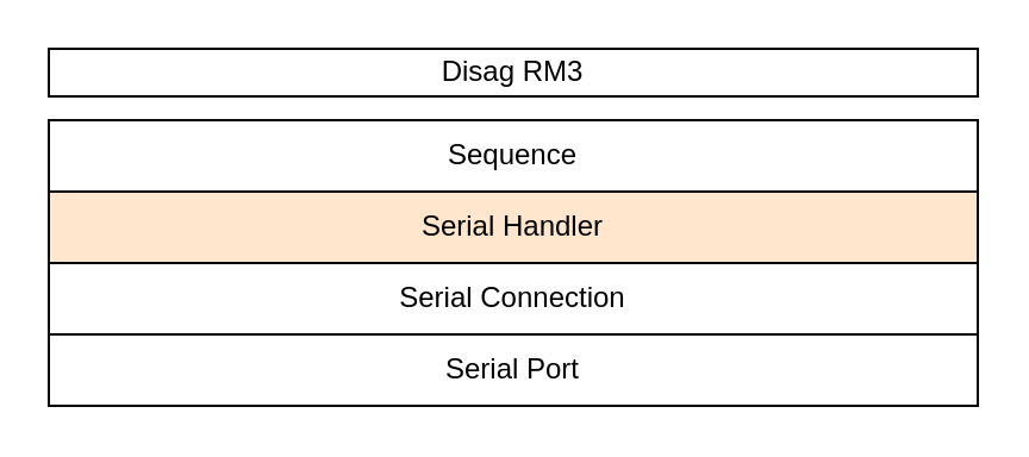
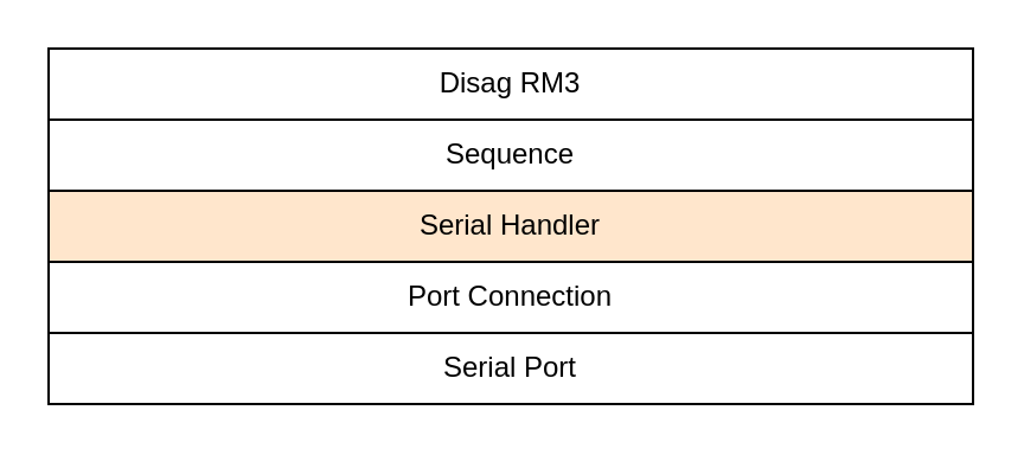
  <mxCell id="0" />
  <mxCell id="1" parent="0" />
  <mxCell id="2" value="Serial Handler" style="rounded=0;whiteSpace=wrap;html=1;fillColor=#ffe6cc;" vertex="1" parent="1"><mxGeometry x="20" y="80" width="390" height="30" as="geometry" /></mxCell>
- <mxCell id="3" value="Serial Connection" style="rounded=0;whiteSpace=wrap;html=1;" vertex="1" parent="1"><mxGeometry x="20" y="110" width="390" height="30" as="geometry" /></mxCell>
+ <mxCell id="3" value="Port Connection" style="rounded=0;whiteSpace=wrap;html=1;" vertex="1" parent="1"><mxGeometry x="20" y="110" width="390" height="30" as="geometry" /></mxCell>
  <mxCell id="4" value="Serial Port" style="rounded=0;whiteSpace=wrap;html=1;" vertex="1" parent="1"><mxGeometry x="20" y="140" width="390" height="30" as="geometry" /></mxCell>
  <mxCell id="5" value="Sequence" style="rounded=0;whiteSpace=wrap;html=1;" vertex="1" parent="1"><mxGeometry x="20" y="50" width="390" height="30" as="geometry" /></mxCell>
- <mxCell id="6" value="Disag RM3" style="rounded=0;whiteSpace=wrap;html=1;" vertex="1" parent="1"><mxGeometry x="20" y="20" width="390" height="20" as="geometry" /></mxCell>
+ <mxCell id="6" value="Disag RM3" style="rounded=0;whiteSpace=wrap;html=1;" vertex="1" parent="1"><mxGeometry x="20" y="20" width="390" height="30" as="geometry" /></mxCell>
